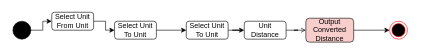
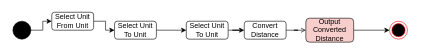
  <mxCell id="0" />
  <mxCell id="1" parent="0" />
  <mxCell id="2" value="" style="ellipse;html=1;shape=endState;fillColor=#000000;strokeColor=#ff0000;" vertex="1" parent="1"><mxGeometry x="650" y="35" width="30" height="30" as="geometry" /></mxCell>
  <mxCell id="3" value="" style="edgeStyle=orthogonalEdgeStyle;rounded=0;orthogonalLoop=1;jettySize=auto;html=1;" edge="1" parent="1" source="4" target="6"><mxGeometry relative="1" as="geometry" /></mxCell>
  <mxCell id="4" value="" style="ellipse;whiteSpace=wrap;html=1;aspect=fixed;strokeColor=#000000;fillColor=#000000;" vertex="1" parent="1"><mxGeometry x="20" y="35" width="30" height="30" as="geometry" /></mxCell>
  <mxCell id="5" value="" style="edgeStyle=orthogonalEdgeStyle;rounded=0;orthogonalLoop=1;jettySize=auto;html=1;" edge="1" parent="1" source="6" target="8"><mxGeometry relative="1" as="geometry" /></mxCell>
  <mxCell id="6" value="Select Unit From Unit" style="rounded=1;whiteSpace=wrap;html=1;" vertex="1" parent="1"><mxGeometry x="85" y="20" width="70" height="30" as="geometry" /></mxCell>
  <mxCell id="7" value="" style="edgeStyle=orthogonalEdgeStyle;rounded=0;orthogonalLoop=1;jettySize=auto;html=1;entryX=0;entryY=0.5;entryDx=0;entryDy=0;" edge="1" parent="1" source="8" target="10"><mxGeometry relative="1" as="geometry"><mxPoint x="315" y="50" as="targetPoint" /></mxGeometry></mxCell>
  <mxCell id="8" value="Select Unit To Unit" style="rounded=1;whiteSpace=wrap;html=1;" vertex="1" parent="1"><mxGeometry x="190" y="35" width="70" height="30" as="geometry" /></mxCell>
  <mxCell id="9" value="" style="edgeStyle=orthogonalEdgeStyle;rounded=0;orthogonalLoop=1;jettySize=auto;html=1;" edge="1" parent="1" source="10" target="12"><mxGeometry relative="1" as="geometry" /></mxCell>
  <mxCell id="10" value="Select Unit To Unit" style="rounded=1;whiteSpace=wrap;html=1;" vertex="1" parent="1"><mxGeometry x="310" y="35" width="70" height="30" as="geometry" /></mxCell>
  <mxCell id="11" value="" style="edgeStyle=orthogonalEdgeStyle;rounded=0;orthogonalLoop=1;jettySize=auto;html=1;endArrow=open;" edge="1" parent="1" source="12" target="14"><mxGeometry relative="1" as="geometry" /></mxCell>
- <mxCell id="12" value="Unit Distance" style="rounded=1;whiteSpace=wrap;html=1;" vertex="1" parent="1"><mxGeometry x="407" y="35" width="70" height="30" as="geometry" /></mxCell>
+ <mxCell id="12" value="Convert Distance" style="rounded=1;whiteSpace=wrap;html=1;" vertex="1" parent="1"><mxGeometry x="407" y="35" width="70" height="30" as="geometry" /></mxCell>
  <mxCell id="13" value="" style="edgeStyle=orthogonalEdgeStyle;rounded=0;orthogonalLoop=1;jettySize=auto;html=1;" edge="1" parent="1" source="14" target="2"><mxGeometry relative="1" as="geometry" /></mxCell>
  <mxCell id="14" value="Output Converted Distance" style="rounded=1;whiteSpace=wrap;html=1;fillColor=#f8cecc;" vertex="1" parent="1"><mxGeometry x="510" y="30" width="80" height="40" as="geometry" /></mxCell>
